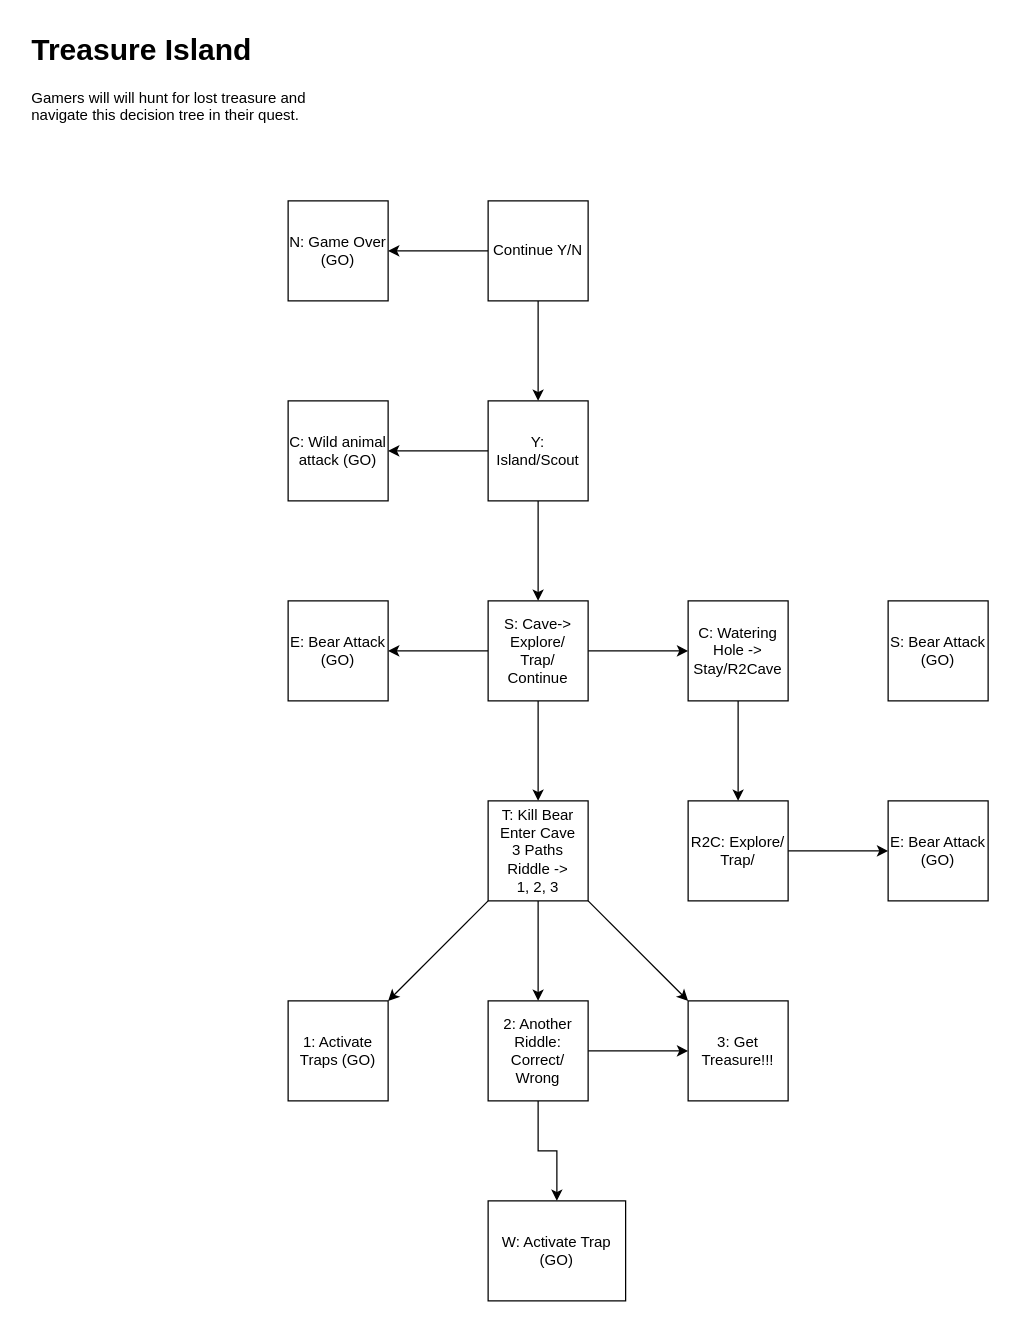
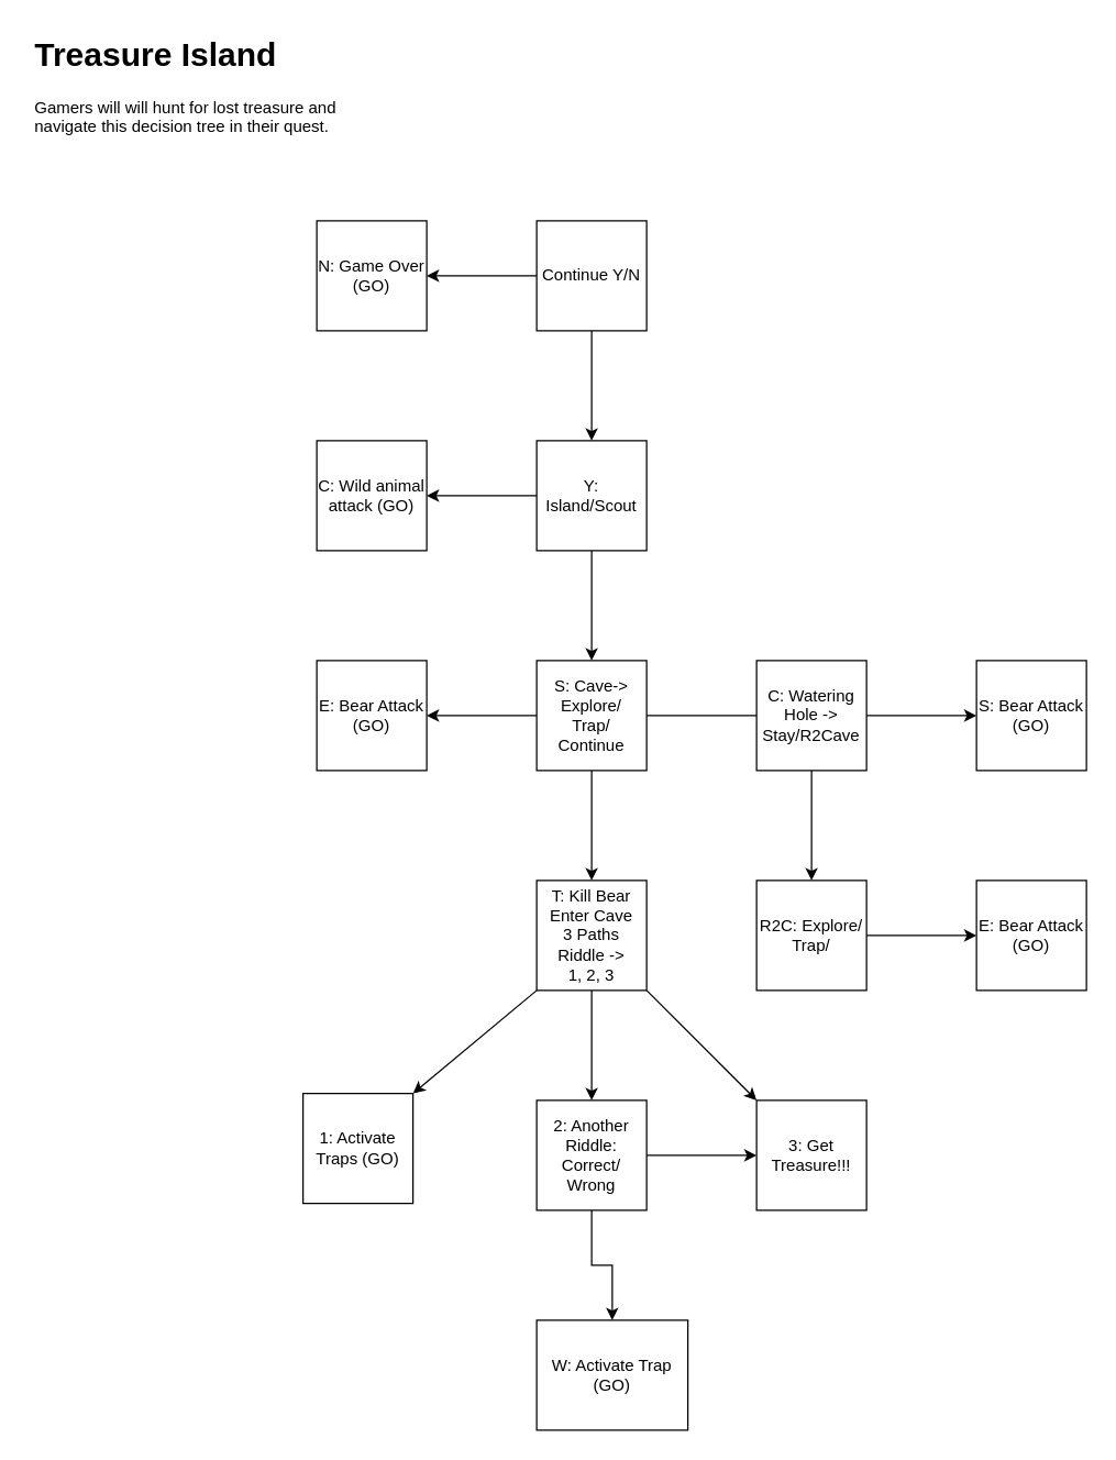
  <mxCell id="0" />
  <mxCell id="1" parent="0" />
  <mxCell id="2" value="" style="edgeStyle=orthogonalEdgeStyle;rounded=0;orthogonalLoop=1;jettySize=auto;html=1;" edge="1" parent="1" source="4" target="7"><mxGeometry relative="1" as="geometry" /></mxCell>
  <mxCell id="3" value="" style="edgeStyle=orthogonalEdgeStyle;rounded=0;orthogonalLoop=1;jettySize=auto;html=1;" edge="1" parent="1" source="4" target="8"><mxGeometry relative="1" as="geometry" /></mxCell>
  <mxCell id="4" value="Continue Y/N" style="whiteSpace=wrap;html=1;aspect=fixed;" vertex="1" parent="1"><mxGeometry x="390" y="160" width="80" height="80" as="geometry" /></mxCell>
  <mxCell id="5" value="" style="edgeStyle=orthogonalEdgeStyle;rounded=0;orthogonalLoop=1;jettySize=auto;html=1;" edge="1" parent="1" source="7" target="9"><mxGeometry relative="1" as="geometry" /></mxCell>
  <mxCell id="6" value="" style="edgeStyle=orthogonalEdgeStyle;rounded=0;orthogonalLoop=1;jettySize=auto;html=1;" edge="1" parent="1" source="7" target="13"><mxGeometry relative="1" as="geometry" /></mxCell>
  <mxCell id="7" value="Y: Island/Scout" style="whiteSpace=wrap;html=1;aspect=fixed;" vertex="1" parent="1"><mxGeometry x="390" y="320" width="80" height="80" as="geometry" /></mxCell>
  <mxCell id="8" value="N: Game Over (GO)" style="whiteSpace=wrap;html=1;aspect=fixed;" vertex="1" parent="1"><mxGeometry x="230" y="160" width="80" height="80" as="geometry" /></mxCell>
  <mxCell id="9" value="C: Wild animal attack (GO)" style="whiteSpace=wrap;html=1;aspect=fixed;" vertex="1" parent="1"><mxGeometry x="230" y="320" width="80" height="80" as="geometry" /></mxCell>
  <mxCell id="10" value="" style="edgeStyle=orthogonalEdgeStyle;rounded=0;orthogonalLoop=1;jettySize=auto;html=1;" edge="1" parent="1" source="13" target="14"><mxGeometry relative="1" as="geometry" /></mxCell>
- <mxCell id="11" value="" style="edgeStyle=orthogonalEdgeStyle;rounded=0;orthogonalLoop=1;jettySize=auto;html=1;" edge="1" parent="1" source="13" target="17"><mxGeometry relative="1" as="geometry" /></mxCell>
+ <mxCell id="11" value="" style="edgeStyle=orthogonalEdgeStyle;rounded=0;orthogonalLoop=1;jettySize=auto;html=1;endArrow=none;" edge="1" parent="1" source="13" target="17"><mxGeometry relative="1" as="geometry" /></mxCell>
  <mxCell id="12" value="" style="edgeStyle=orthogonalEdgeStyle;rounded=0;orthogonalLoop=1;jettySize=auto;html=1;" edge="1" parent="1" source="13" target="22"><mxGeometry relative="1" as="geometry" /></mxCell>
  <mxCell id="13" value="&lt;div&gt;S: Cave-&amp;gt; Explore/&lt;/div&gt;&lt;div&gt;Trap/&lt;/div&gt;&lt;div&gt;Continue&lt;br&gt;&lt;/div&gt;" style="whiteSpace=wrap;html=1;aspect=fixed;" vertex="1" parent="1"><mxGeometry x="390" y="480" width="80" height="80" as="geometry" /></mxCell>
  <mxCell id="14" value="E: Bear Attack (GO)" style="whiteSpace=wrap;html=1;aspect=fixed;" vertex="1" parent="1"><mxGeometry x="230" y="480" width="80" height="80" as="geometry" /></mxCell>
+ <mxCell id="15" value="" style="edgeStyle=orthogonalEdgeStyle;rounded=0;orthogonalLoop=1;jettySize=auto;html=1;" edge="1" parent="1" source="17" target="18"><mxGeometry relative="1" as="geometry" /></mxCell>
  <mxCell id="16" value="" style="edgeStyle=orthogonalEdgeStyle;rounded=0;orthogonalLoop=1;jettySize=auto;html=1;" edge="1" parent="1" source="17" target="20"><mxGeometry relative="1" as="geometry" /></mxCell>
  <mxCell id="17" value="&lt;div&gt;C: Watering Hole -&amp;gt;&lt;/div&gt;&lt;div&gt;Stay/R2Cave&lt;br&gt;&lt;/div&gt;" style="whiteSpace=wrap;html=1;aspect=fixed;" vertex="1" parent="1"><mxGeometry x="550" y="480" width="80" height="80" as="geometry" /></mxCell>
  <mxCell id="18" value="S: Bear Attack (GO)" style="whiteSpace=wrap;html=1;aspect=fixed;" vertex="1" parent="1"><mxGeometry x="710" y="480" width="80" height="80" as="geometry" /></mxCell>
  <mxCell id="19" value="" style="edgeStyle=orthogonalEdgeStyle;rounded=0;orthogonalLoop=1;jettySize=auto;html=1;" edge="1" parent="1" source="20" target="23"><mxGeometry relative="1" as="geometry" /></mxCell>
  <mxCell id="20" value="R2C: Explore/&lt;div&gt;Trap/&lt;/div&gt;" style="whiteSpace=wrap;html=1;aspect=fixed;" vertex="1" parent="1"><mxGeometry x="550" y="640" width="80" height="80" as="geometry" /></mxCell>
  <mxCell id="21" value="" style="edgeStyle=orthogonalEdgeStyle;rounded=0;orthogonalLoop=1;jettySize=auto;html=1;" edge="1" parent="1" source="22" target="26"><mxGeometry relative="1" as="geometry" /></mxCell>
  <mxCell id="22" value="&lt;div&gt;T: Kill Bear&lt;/div&gt;&lt;div&gt;Enter Cave&lt;/div&gt;&lt;div&gt;3 Paths Riddle -&amp;gt;&lt;/div&gt;&lt;div&gt;1, 2, 3&lt;br&gt;&lt;/div&gt;" style="whiteSpace=wrap;html=1;aspect=fixed;" vertex="1" parent="1"><mxGeometry x="390" y="640" width="80" height="80" as="geometry" /></mxCell>
  <mxCell id="23" value="E: Bear Attack (GO)" style="whiteSpace=wrap;html=1;aspect=fixed;" vertex="1" parent="1"><mxGeometry x="710" y="640" width="80" height="80" as="geometry" /></mxCell>
  <mxCell id="24" value="" style="edgeStyle=orthogonalEdgeStyle;rounded=0;orthogonalLoop=1;jettySize=auto;html=1;" edge="1" parent="1" source="26" target="32"><mxGeometry relative="1" as="geometry" /></mxCell>
  <mxCell id="25" value="" style="edgeStyle=orthogonalEdgeStyle;rounded=0;orthogonalLoop=1;jettySize=auto;html=1;" edge="1" parent="1" source="26" target="28"><mxGeometry relative="1" as="geometry" /></mxCell>
  <mxCell id="26" value="&lt;div&gt;2: Another Riddle:&lt;/div&gt;&lt;div&gt;Correct/&lt;/div&gt;&lt;div&gt;Wrong&lt;br&gt;&lt;/div&gt;" style="whiteSpace=wrap;html=1;aspect=fixed;" vertex="1" parent="1"><mxGeometry x="390" y="800" width="80" height="80" as="geometry" /></mxCell>
- <mxCell id="27" value="1: Activate Traps (GO)" style="whiteSpace=wrap;html=1;aspect=fixed;" vertex="1" parent="1"><mxGeometry x="230" y="800" width="80" height="80" as="geometry" /></mxCell>
+ <mxCell id="27" value="1: Activate Traps (GO)" style="whiteSpace=wrap;html=1;aspect=fixed;" vertex="1" parent="1"><mxGeometry x="220" y="795" width="80" height="80" as="geometry" /></mxCell>
  <mxCell id="28" value="3: Get Treasure!!!" style="whiteSpace=wrap;html=1;aspect=fixed;" vertex="1" parent="1"><mxGeometry x="550" y="800" width="80" height="80" as="geometry" /></mxCell>
  <mxCell id="29" value="" style="endArrow=classic;html=1;rounded=0;exitX=0;exitY=1;exitDx=0;exitDy=0;entryX=1;entryY=0;entryDx=0;entryDy=0;" edge="1" parent="1" source="22" target="27"><mxGeometry width="50" height="50" relative="1" as="geometry"><mxPoint x="370" y="580" as="sourcePoint" /><mxPoint x="420" y="530" as="targetPoint" /></mxGeometry></mxCell>
  <mxCell id="30" value="" style="endArrow=classic;html=1;rounded=0;exitX=1;exitY=1;exitDx=0;exitDy=0;entryX=0;entryY=0;entryDx=0;entryDy=0;" edge="1" parent="1" source="22" target="28"><mxGeometry width="50" height="50" relative="1" as="geometry"><mxPoint x="400" y="730" as="sourcePoint" /><mxPoint x="320" y="810" as="targetPoint" /></mxGeometry></mxCell>
  <mxCell id="31" value="&lt;h1&gt;Treasure Island&lt;br&gt;&lt;/h1&gt;&lt;p&gt;Gamers will will hunt for lost treasure and navigate this decision tree in their quest.&lt;br&gt;&lt;/p&gt;" style="text;html=1;strokeColor=none;fillColor=none;spacing=5;spacingTop=-20;whiteSpace=wrap;overflow=hidden;rounded=0;" vertex="1" parent="1"><mxGeometry x="20" y="20" width="270" height="120" as="geometry" /></mxCell>
  <mxCell id="32" value="W: Activate Trap (GO)" style="whiteSpace=wrap;html=1;aspect=fixed;" vertex="1" parent="1"><mxGeometry x="390" y="960" width="110" height="80" as="geometry" /></mxCell>
